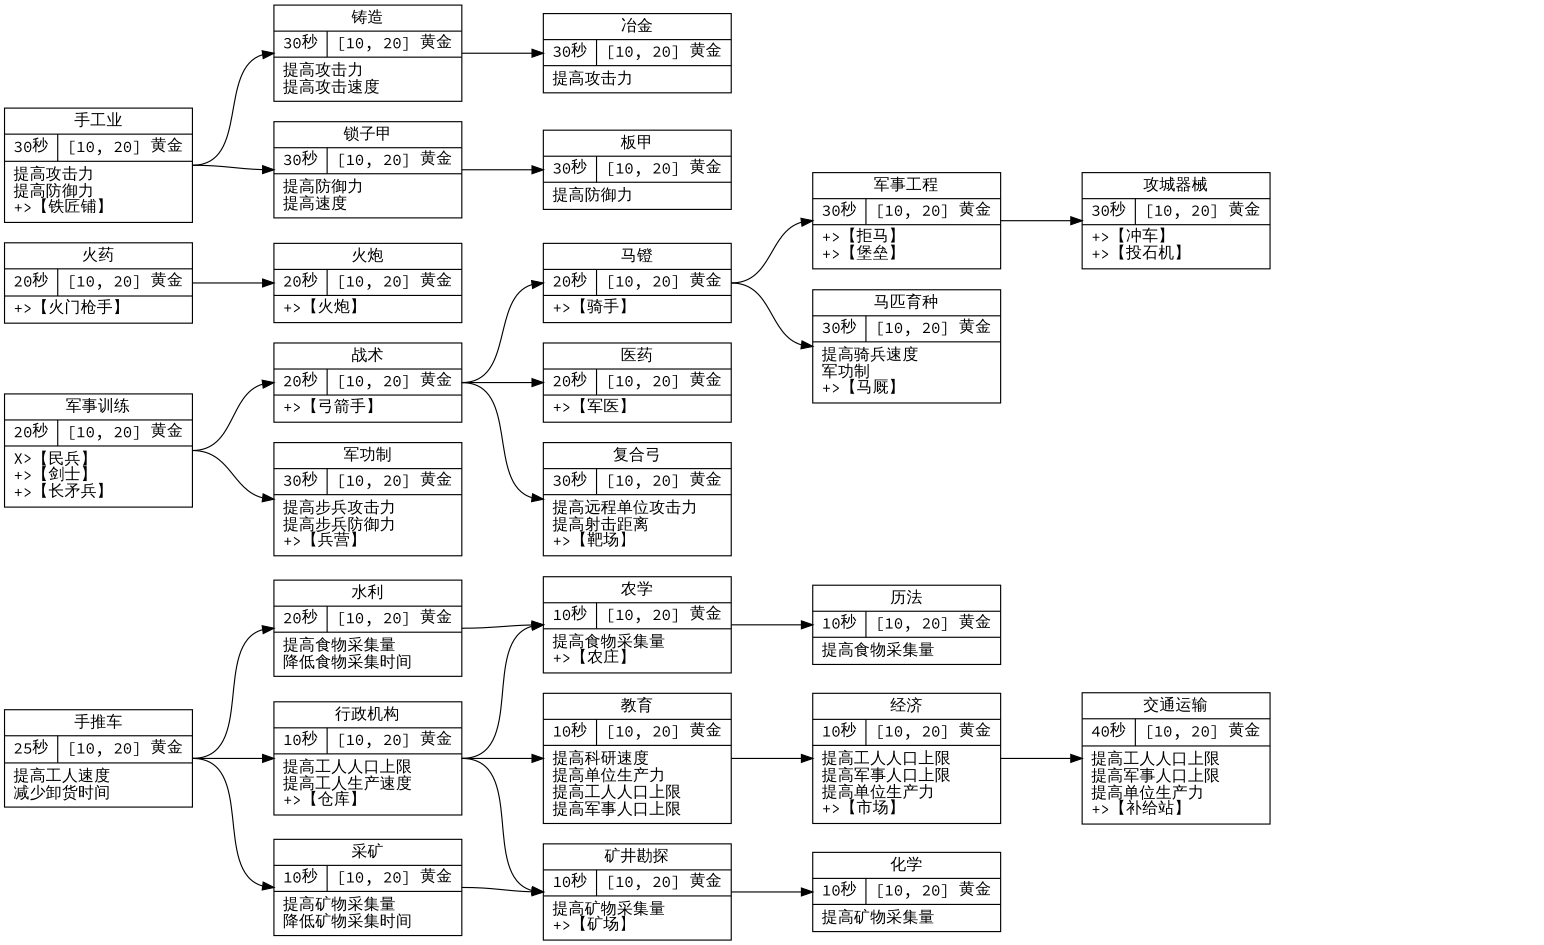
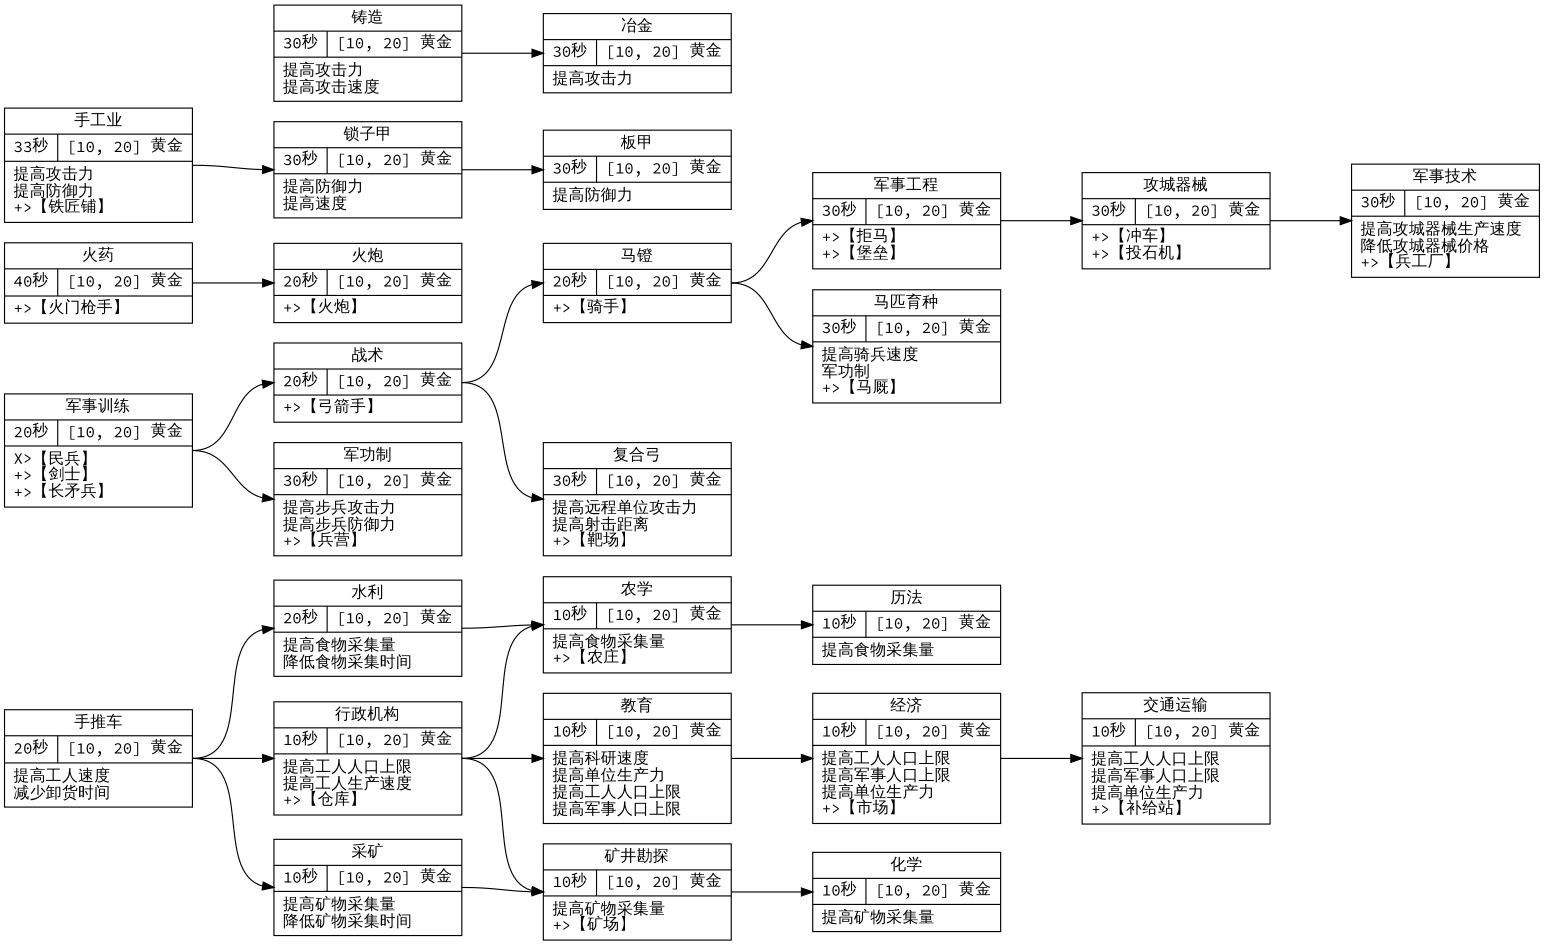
  digraph {
    fontname="Source Code Pro"
    rankdir=LR
    ranksep=1
    node [fontname="Source Code Pro" shape=record]
    edge [fontname="Source Code Pro" headport=w tailport=e]
-   n1 [label="手推车|{<f0>25秒| <f1>[10, 20] 黄金 }|提高工人速度\l减少卸货时间\l"]
+   n1 [label="手推车|{<f0>20秒| <f1>[10, 20] 黄金 }|提高工人速度\l减少卸货时间\l"]
    n2 [label="水利|{<f0>20秒| <f1>[10, 20] 黄金 }|提高食物采集量\l降低食物采集时间\l"]
    n3 [label="采矿|{<f0>10秒| <f1>[10, 20] 黄金 }|提高矿物采集量\l降低矿物采集时间\l"]
    n4 [label="行政机构|{<f0>10秒| <f1>[10, 20] 黄金 }|提高工人人口上限\l提高工人生产速度\l\+\>【仓库】\l"]
    n5 [label="农学|{<f0>10秒| <f1>[10, 20] 黄金 }|提高食物采集量\l\+\>【农庄】\l"]
    n6 [label="矿井勘探|{<f0>10秒| <f1>[10, 20] 黄金 }|提高矿物采集量\l\+\>【矿场】\l"]
    n7 [label="教育|{<f0>10秒| <f1>[10, 20] 黄金 }|提高科研速度\l提高单位生产力\l提高工人人口上限\l提高军事人口上限\l"]
    n8 [label="历法|{<f0>10秒| <f1>[10, 20] 黄金 }|提高食物采集量\l"]
    n9 [label="化学|{<f0>10秒| <f1>[10, 20] 黄金 }|提高矿物采集量\l"]
    n10 [label="经济|{<f0>10秒| <f1>[10, 20] 黄金 }|提高工人人口上限\l提高军事人口上限\l提高单位生产力\l\+\>【市场】\l"]
-   n11 [label="交通运输|{<f0>40秒| <f1>[10, 20] 黄金 }|提高工人人口上限\l提高军事人口上限\l提高单位生产力\l\+\>【补给站】\l"]
+   n11 [label="交通运输|{<f0>10秒| <f1>[10, 20] 黄金 }|提高工人人口上限\l提高军事人口上限\l提高单位生产力\l\+\>【补给站】\l"]
    n12 [label="军事训练|{<f0>20秒| <f1>[10, 20] 黄金 }|\X\>【民兵】\l\+\>【剑士】\l\+\>【长矛兵】\l"]
    n13 [label="战术|{<f0>20秒| <f1>[10, 20] 黄金 }|\+\>【弓箭手】\l"]
    n14 [label="军功制|{<f0>30秒| <f1>[10, 20] 黄金 }|提高步兵攻击力\l提高步兵防御力\l\+\>【兵营】\l"]
    n15 [label="马镫|{<f0>20秒| <f1>[10, 20] 黄金 }|\+\>【骑手】\l"]
-   n16 [label="医药|{<f0>20秒| <f1>[10, 20] 黄金 }|\+\>【军医】\l"]
    n17 [label="复合弓|{<f0>30秒| <f1>[10, 20] 黄金 }|提高远程单位攻击力\l提高射击距离\l\+\>【靶场】\l"]
    n18 [label="军事工程|{<f0>30秒| <f1>[10, 20] 黄金 }|\+\>【拒马】\l\+\>【堡垒】\l"]
    n19 [label="马匹育种|{<f0>30秒| <f1>[10, 20] 黄金 }|提高骑兵速度\l军功制\l\+\>【马厩】\l"]
    n20 [label="攻城器械|{<f0>30秒| <f1>[10, 20] 黄金 }|\+\>【冲车】\l\+\>【投石机】\l"]
-   n22 [label="火药|{<f0>20秒| <f1>[10, 20] 黄金 }|\+\>【火门枪手】\l"]
+   n21 [label="军事技术|{<f0>30秒| <f1>[10, 20] 黄金 }|提高攻城器械生产速度\l降低攻城器械价格\l\+\>【兵工厂】\l"]
+   n22 [label="火药|{<f0>40秒| <f1>[10, 20] 黄金 }|\+\>【火门枪手】\l"]
    n23 [label="火炮|{<f0>20秒| <f1>[10, 20] 黄金 }|\+\>【火炮】\l"]
-   n24 [label="手工业|{<f0>30秒| <f1>[10, 20] 黄金 }|提高攻击力\l提高防御力\l\+\>【铁匠铺】\l"]
+   n24 [label="手工业|{<f0>33秒| <f1>[10, 20] 黄金 }|提高攻击力\l提高防御力\l\+\>【铁匠铺】\l"]
    n25 [label="铸造|{<f0>30秒| <f1>[10, 20] 黄金 }|提高攻击力\l提高攻击速度\l"]
    n26 [label="锁子甲|{<f0>30秒| <f1>[10, 20] 黄金 }|提高防御力\l提高速度\l"]
    n27 [label="冶金|{<f0>30秒| <f1>[10, 20] 黄金 }|提高攻击力\l"]
    n28 [label="板甲|{<f0>30秒| <f1>[10, 20] 黄金 }|提高防御力\l"]
    n1 -> n2
    n1 -> n3
    n1 -> n4
    n2 -> n5
    n3 -> n6
    n4 -> n5
    n4 -> n6
    n4 -> n7
    n5 -> n8
    n6 -> n9
    n7 -> n10
    n10 -> n11
    n12 -> n13
    n12 -> n14
    n13 -> n15
-   n13 -> n16
    n13 -> n17
    n15 -> n18
    n15 -> n19
    n18 -> n20
+   n20 -> n21
    n22 -> n23
-   n24 -> n25
    n24 -> n26
    n25 -> n27
    n26 -> n28
  }
